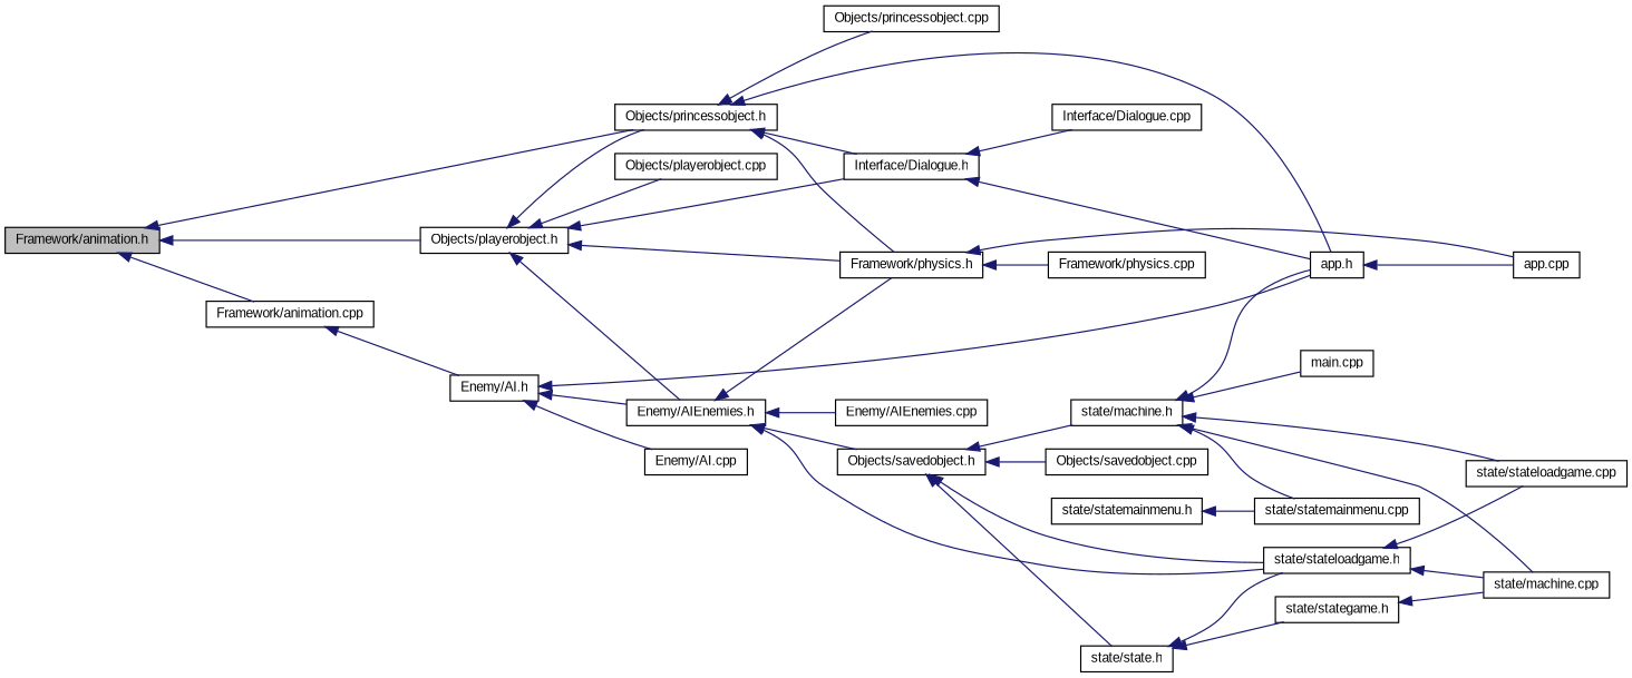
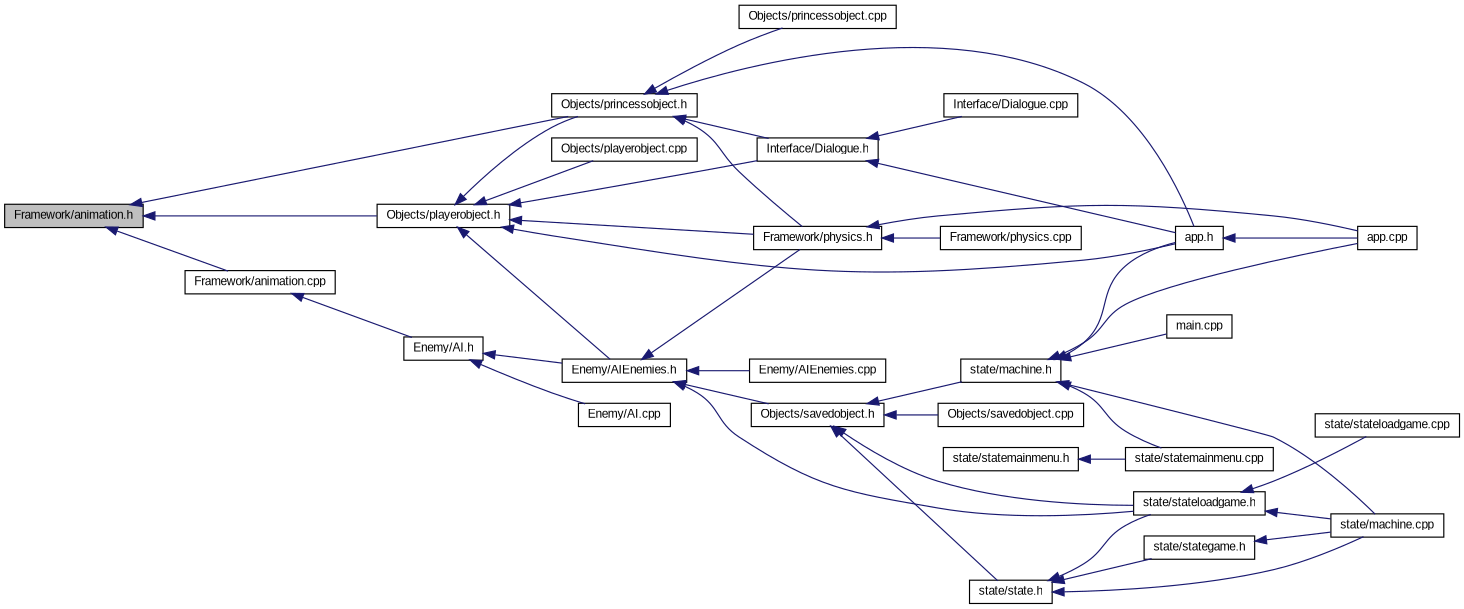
  digraph {
    fontname="Liberation Sans"
    rankdir=LR
    node [color=black fillcolor=white fontname="Liberation Sans" fontsize=10 shape=record style=filled]
    edge [color=midnightblue dir=back fontname="Liberation Sans" fontsize=10 labelfontname=Helvetica labelfontsize=10 style=solid]
    n1 [fillcolor=grey75 fontcolor=black height=0.2 label="Framework/animation.h" width=0.4]
    n2 [height=0.2 label="Objects/playerobject.h" width=0.4]
    n3 [height=0.2 label="Objects/princessobject.h" width=0.4]
    n4 [height=0.2 label="Framework/animation.cpp" width=0.4]
    n5 [height=0.2 label="app.h" width=0.4]
    n6 [height=0.2 label="Interface/Dialogue.h" width=0.4]
    n7 [height=0.2 label="Framework/physics.h" width=0.4]
    n8 [height=0.2 label="Enemy/AIEnemies.h" width=0.4]
    n9 [height=0.2 label="Objects/playerobject.cpp" width=0.4]
    n10 [height=0.2 label="Objects/princessobject.cpp" width=0.4]
    n11 [height=0.2 label="Enemy/AI.h" width=0.4]
    n12 [height=0.2 label="Enemy/AI.cpp" width=0.4]
    n13 [height=0.2 label="app.cpp" width=0.4]
    n14 [height=0.2 label="Interface/Dialogue.cpp" width=0.4]
    n15 [height=0.2 label="Framework/physics.cpp" width=0.4]
    n16 [height=0.2 label="Objects/savedobject.h" width=0.4]
    n17 [height=0.2 label="state/stateloadgame.h" width=0.4]
    n18 [height=0.2 label="Enemy/AIEnemies.cpp" width=0.4]
    n19 [height=0.2 label="state/machine.h" width=0.4]
    n20 [height=0.2 label="Objects/savedobject.cpp" width=0.4]
    n21 [height=0.2 label="state/state.h" width=0.4]
    n22 [height=0.2 label="state/machine.cpp" width=0.4]
    n23 [height=0.2 label="state/stateloadgame.cpp" width=0.4]
    n24 [height=0.2 label="main.cpp" width=0.4]
    n25 [height=0.2 label="state/statemainmenu.cpp" width=0.4]
    n26 [height=0.2 label="state/stategame.h" width=0.4]
    n27 [height=0.2 label="state/statemainmenu.h" width=0.4]
    n1 -> n2
    n1 -> n3
    n1 -> n4
    n2 -> n3
-   n11 -> n5
+   n2 -> n5
    n2 -> n6
    n2 -> n7
    n2 -> n8
    n2 -> n9
    n3 -> n5
    n3 -> n6
    n3 -> n7
    n3 -> n10
    n4 -> n11
    n5 -> n13
    n6 -> n5
    n6 -> n14
    n7 -> n13
    n7 -> n15
    n8 -> n7
    n8 -> n16
    n8 -> n17
    n8 -> n18
    n11 -> n8
    n11 -> n12
    n16 -> n17
    n16 -> n19
    n16 -> n20
    n16 -> n21
    n17 -> n22
    n17 -> n23
    n19 -> n5
    n19 -> n22
-   n19 -> n23
+   n19 -> n13
    n19 -> n24
    n19 -> n25
    n21 -> n17
+   n21 -> n22
    n21 -> n26
    n26 -> n22
    n27 -> n25
  }
